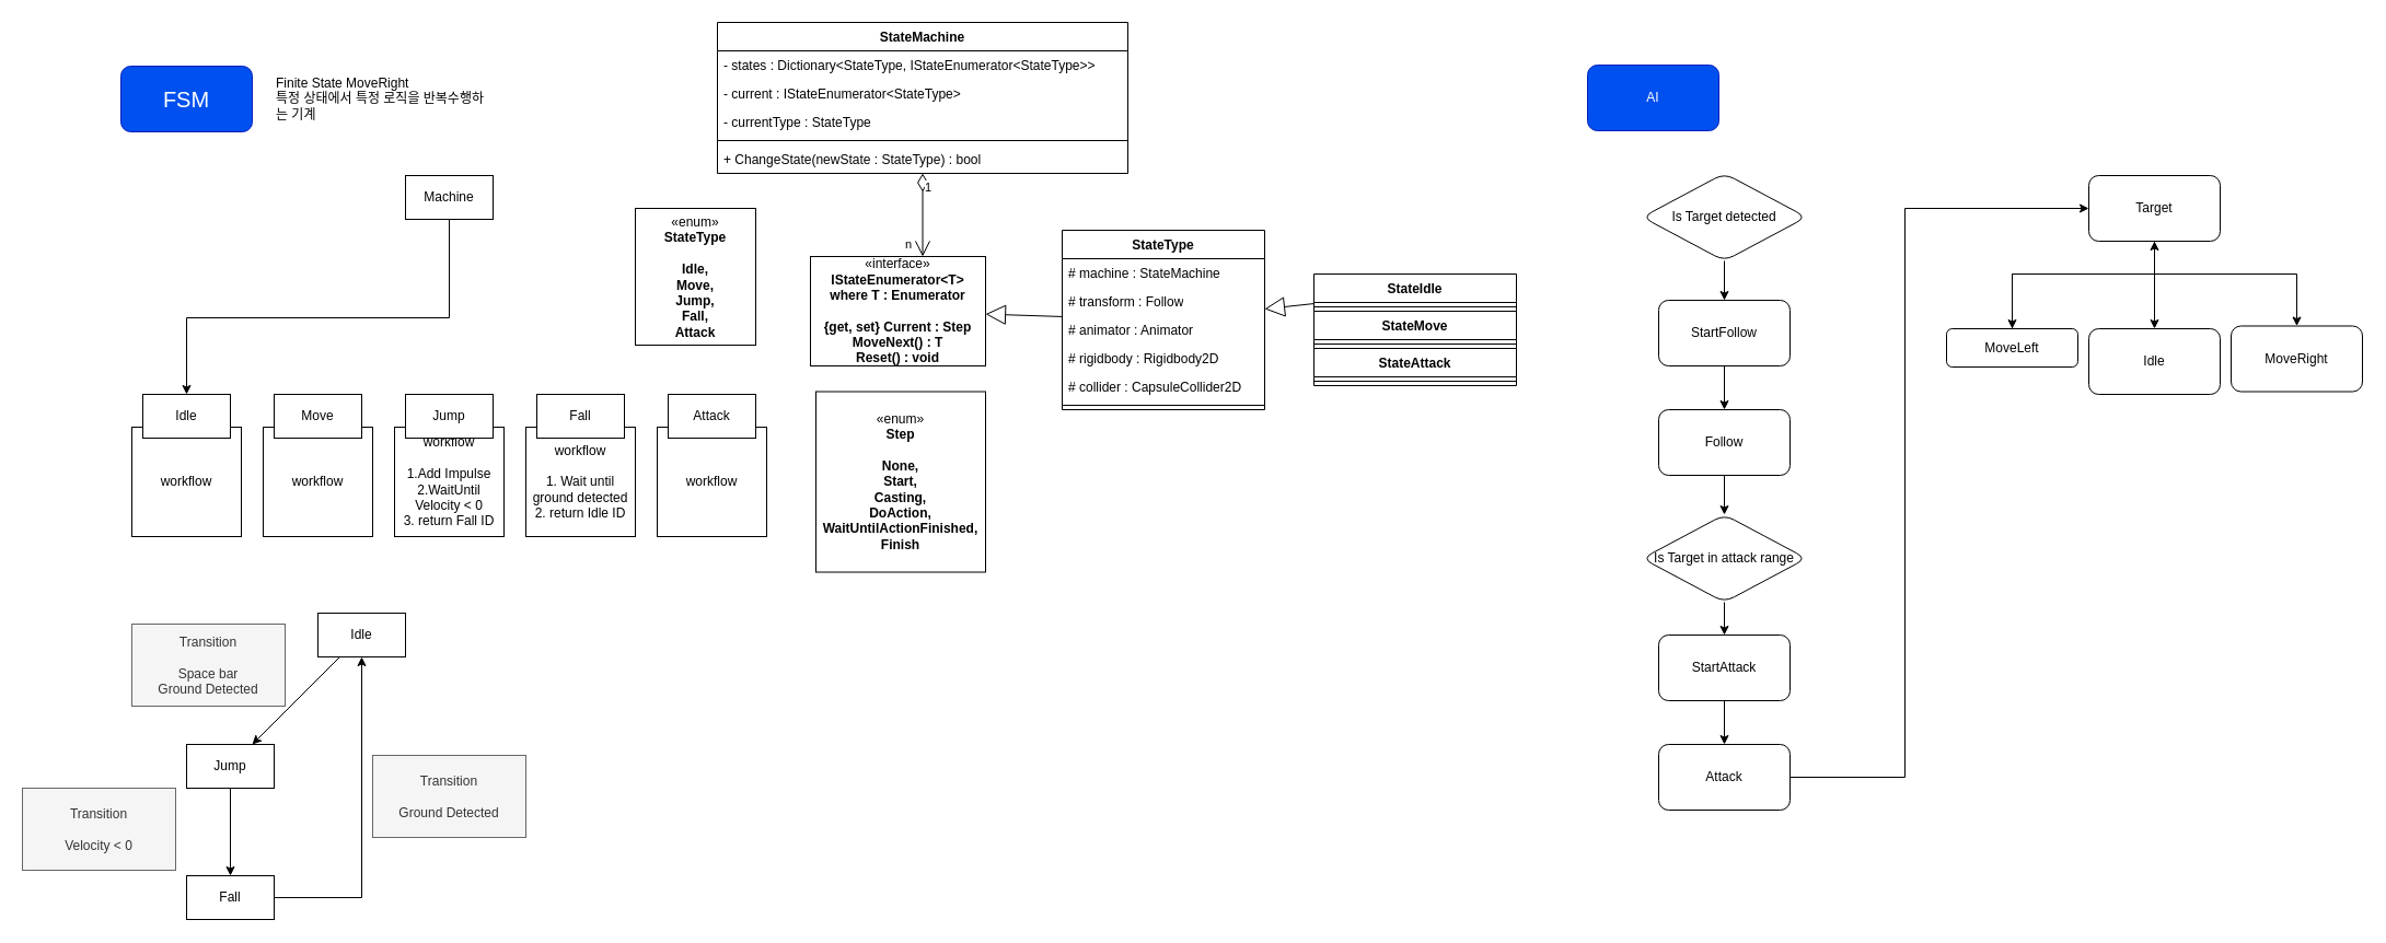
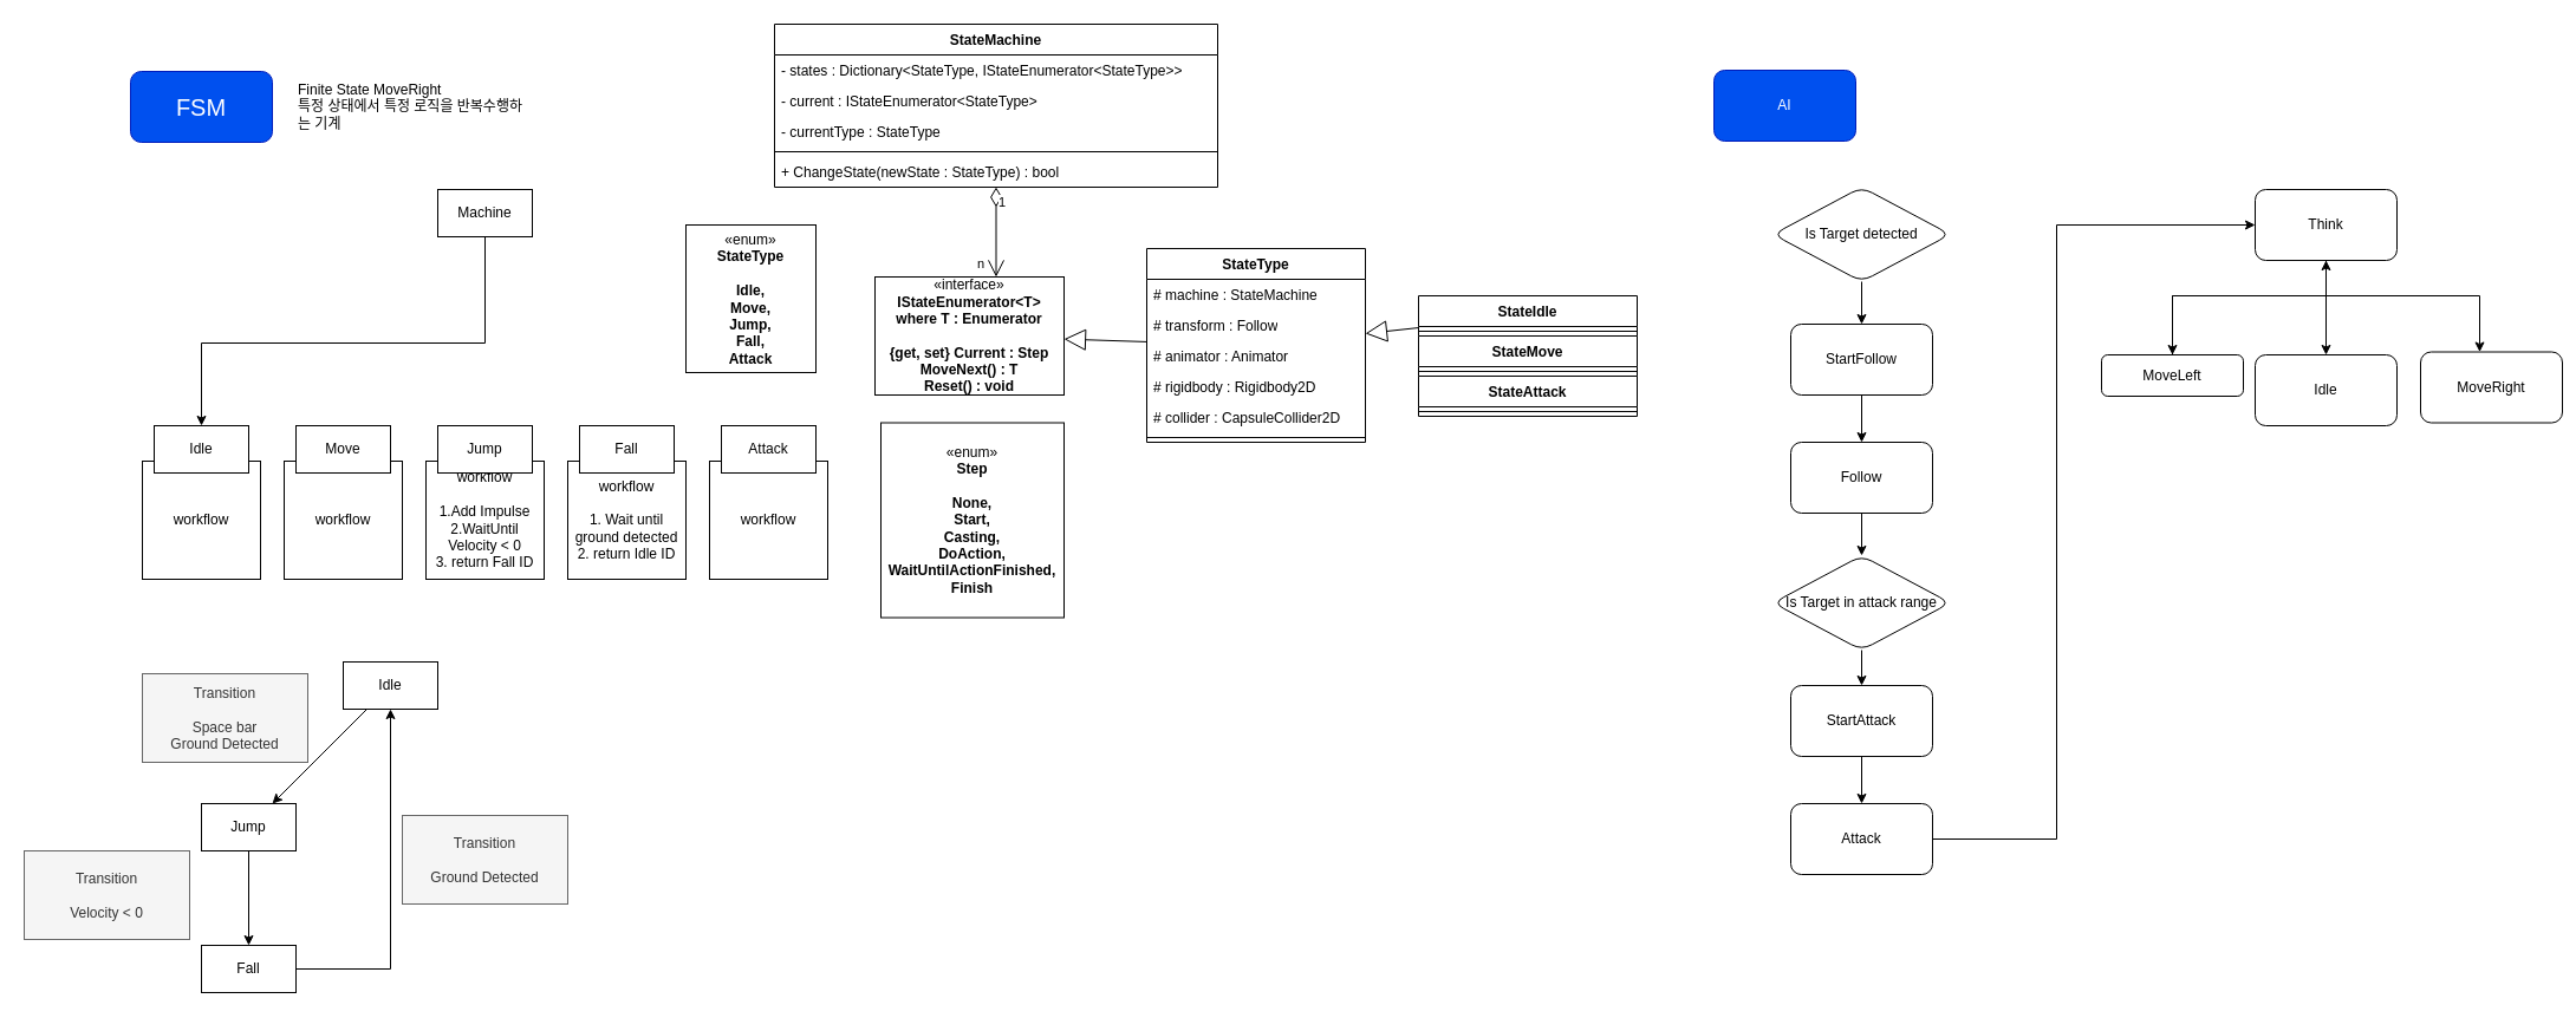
  <mxCell id="0" />
  <mxCell id="1" parent="0" />
  <mxCell id="2" value="workflow&lt;br&gt;&lt;br&gt;1. Wait until ground detected&lt;br&gt;2. return Idle ID" style="rounded=0;whiteSpace=wrap;html=1;" parent="1" vertex="1"><mxGeometry x="480" y="390" width="100" height="100" as="geometry" /></mxCell>
  <mxCell id="3" value="workflow" style="rounded=0;whiteSpace=wrap;html=1;" parent="1" vertex="1"><mxGeometry x="600" y="390" width="100" height="100" as="geometry" /></mxCell>
  <mxCell id="4" value="workflow&lt;br&gt;&lt;br&gt;1.Add Impulse&lt;br&gt;2.WaitUntil Velocity &amp;lt; 0&lt;br&gt;3. return Fall ID" style="rounded=0;whiteSpace=wrap;html=1;" parent="1" vertex="1"><mxGeometry x="360" y="390" width="100" height="100" as="geometry" /></mxCell>
  <mxCell id="5" value="workflow" style="rounded=0;whiteSpace=wrap;html=1;" parent="1" vertex="1"><mxGeometry x="240" y="390" width="100" height="100" as="geometry" /></mxCell>
  <mxCell id="6" value="workflow" style="rounded=0;whiteSpace=wrap;html=1;" parent="1" vertex="1"><mxGeometry x="120" y="390" width="100" height="100" as="geometry" /></mxCell>
  <mxCell id="7" value="FSM" style="rounded=1;whiteSpace=wrap;html=1;fillColor=#0050ef;fontColor=#ffffff;strokeColor=#001DBC;fontSize=20;" parent="1" vertex="1"><mxGeometry x="110" y="60" width="120" height="60" as="geometry" /></mxCell>
  <mxCell id="8" value="Finite State MoveRight&lt;br&gt;특정 상태에서 특정 로직을 반복수행하는 기계" style="text;html=1;strokeColor=none;fillColor=none;align=left;verticalAlign=middle;whiteSpace=wrap;rounded=0;" parent="1" vertex="1"><mxGeometry x="250" y="60" width="200" height="60" as="geometry" /></mxCell>
  <mxCell id="9" style="edgeStyle=orthogonalEdgeStyle;rounded=0;orthogonalLoop=1;jettySize=auto;html=1;entryX=0.5;entryY=0;entryDx=0;entryDy=0;" parent="1" source="10" target="11" edge="1"><mxGeometry relative="1" as="geometry"><Array as="points"><mxPoint x="410" y="290" /><mxPoint x="170" y="290" /></Array></mxGeometry></mxCell>
  <mxCell id="10" value="Machine" style="rounded=0;whiteSpace=wrap;html=1;" parent="1" vertex="1"><mxGeometry x="370" y="160" width="80" height="40" as="geometry" /></mxCell>
  <mxCell id="11" value="Idle" style="rounded=0;whiteSpace=wrap;html=1;" parent="1" vertex="1"><mxGeometry x="130" y="360" width="80" height="40" as="geometry" /></mxCell>
  <mxCell id="12" value="Move" style="rounded=0;whiteSpace=wrap;html=1;" parent="1" vertex="1"><mxGeometry x="250" y="360" width="80" height="40" as="geometry" /></mxCell>
  <mxCell id="13" value="Jump" style="rounded=0;whiteSpace=wrap;html=1;" parent="1" vertex="1"><mxGeometry x="370" y="360" width="80" height="40" as="geometry" /></mxCell>
  <mxCell id="14" value="Fall" style="rounded=0;whiteSpace=wrap;html=1;" parent="1" vertex="1"><mxGeometry x="490" y="360" width="80" height="40" as="geometry" /></mxCell>
  <mxCell id="15" value="Attack" style="rounded=0;whiteSpace=wrap;html=1;" parent="1" vertex="1"><mxGeometry x="610" y="360" width="80" height="40" as="geometry" /></mxCell>
  <mxCell id="16" value="Idle" style="rounded=0;whiteSpace=wrap;html=1;" parent="1" vertex="1"><mxGeometry x="290" y="560" width="80" height="40" as="geometry" /></mxCell>
  <mxCell id="17" style="edgeStyle=orthogonalEdgeStyle;rounded=0;orthogonalLoop=1;jettySize=auto;html=1;" parent="1" source="18" target="22" edge="1"><mxGeometry relative="1" as="geometry" /></mxCell>
  <mxCell id="18" value="Jump" style="rounded=0;whiteSpace=wrap;html=1;" parent="1" vertex="1"><mxGeometry x="170" y="680" width="80" height="40" as="geometry" /></mxCell>
  <mxCell id="19" value="" style="endArrow=classic;html=1;rounded=0;" parent="1" source="16" target="18" edge="1"><mxGeometry width="50" height="50" relative="1" as="geometry"><mxPoint x="490" y="640" as="sourcePoint" /><mxPoint x="540" y="590" as="targetPoint" /></mxGeometry></mxCell>
  <mxCell id="20" value="Transition&lt;br&gt;&lt;br&gt;Space bar&lt;br&gt;Ground Detected" style="text;html=1;strokeColor=#666666;fillColor=#f5f5f5;align=center;verticalAlign=middle;whiteSpace=wrap;rounded=0;fontColor=#333333;" parent="1" vertex="1"><mxGeometry x="120" y="570" width="140" height="75" as="geometry" /></mxCell>
  <mxCell id="21" style="edgeStyle=orthogonalEdgeStyle;rounded=0;orthogonalLoop=1;jettySize=auto;html=1;entryX=0.5;entryY=1;entryDx=0;entryDy=0;" parent="1" source="22" target="16" edge="1"><mxGeometry relative="1" as="geometry" /></mxCell>
  <mxCell id="22" value="Fall" style="rounded=0;whiteSpace=wrap;html=1;" parent="1" vertex="1"><mxGeometry x="170" y="800" width="80" height="40" as="geometry" /></mxCell>
  <mxCell id="23" value="Transition&lt;br&gt;&lt;br&gt;Velocity &amp;lt; 0" style="text;html=1;strokeColor=#666666;fillColor=#f5f5f5;align=center;verticalAlign=middle;whiteSpace=wrap;rounded=0;fontColor=#333333;" parent="1" vertex="1"><mxGeometry x="20" y="720" width="140" height="75" as="geometry" /></mxCell>
  <mxCell id="24" value="Transition&lt;br&gt;&lt;br&gt;Ground Detected" style="text;html=1;strokeColor=#666666;fillColor=#f5f5f5;align=center;verticalAlign=middle;whiteSpace=wrap;rounded=0;fontColor=#333333;" parent="1" vertex="1"><mxGeometry x="340" y="690" width="140" height="75" as="geometry" /></mxCell>
  <mxCell id="25" value="StateMachine" style="swimlane;fontStyle=1;align=center;verticalAlign=top;childLayout=stackLayout;horizontal=1;startSize=26;horizontalStack=0;resizeParent=1;resizeParentMax=0;resizeLast=0;collapsible=1;marginBottom=0;whiteSpace=wrap;html=1;" parent="1" vertex="1"><mxGeometry x="655" y="20" width="375" height="138" as="geometry" /></mxCell>
  <mxCell id="26" value="- states : Dictionary&amp;lt;StateType, IStateEnumerator&amp;lt;StateType&amp;gt;&amp;gt;" style="text;strokeColor=none;fillColor=none;align=left;verticalAlign=top;spacingLeft=4;spacingRight=4;overflow=hidden;rotatable=0;points=[[0,0.5],[1,0.5]];portConstraint=eastwest;whiteSpace=wrap;html=1;" parent="25" vertex="1"><mxGeometry y="26" width="375" height="26" as="geometry" /></mxCell>
  <mxCell id="27" value="- current : IStateEnumerator&amp;lt;StateType&amp;gt;" style="text;strokeColor=none;fillColor=none;align=left;verticalAlign=top;spacingLeft=4;spacingRight=4;overflow=hidden;rotatable=0;points=[[0,0.5],[1,0.5]];portConstraint=eastwest;whiteSpace=wrap;html=1;" parent="25" vertex="1"><mxGeometry y="52" width="375" height="26" as="geometry" /></mxCell>
  <mxCell id="28" value="- currentType : StateType" style="text;strokeColor=none;fillColor=none;align=left;verticalAlign=top;spacingLeft=4;spacingRight=4;overflow=hidden;rotatable=0;points=[[0,0.5],[1,0.5]];portConstraint=eastwest;whiteSpace=wrap;html=1;" parent="25" vertex="1"><mxGeometry y="78" width="375" height="26" as="geometry" /></mxCell>
  <mxCell id="29" value="" style="line;strokeWidth=1;fillColor=none;align=left;verticalAlign=middle;spacingTop=-1;spacingLeft=3;spacingRight=3;rotatable=0;labelPosition=right;points=[];portConstraint=eastwest;strokeColor=inherit;" parent="25" vertex="1"><mxGeometry y="104" width="375" height="8" as="geometry" /></mxCell>
  <mxCell id="30" value="+ ChangeState(newState : StateType) : bool" style="text;strokeColor=none;fillColor=none;align=left;verticalAlign=top;spacingLeft=4;spacingRight=4;overflow=hidden;rotatable=0;points=[[0,0.5],[1,0.5]];portConstraint=eastwest;whiteSpace=wrap;html=1;" parent="25" vertex="1"><mxGeometry y="112" width="375" height="26" as="geometry" /></mxCell>
  <mxCell id="31" value="«interface»&lt;br&gt;&lt;b&gt;IStateEnumerator&amp;lt;T&amp;gt;&lt;br&gt;where T : Enumerator&lt;br&gt;&lt;br&gt;{get, set} Current : Step&lt;br&gt;MoveNext() : T&lt;br&gt;Reset() : void&lt;br&gt;&lt;/b&gt;" style="html=1;whiteSpace=wrap;" parent="1" vertex="1"><mxGeometry x="740" y="234" width="160" height="100" as="geometry" /></mxCell>
  <mxCell id="32" value="" style="endArrow=block;endSize=16;endFill=0;html=1;rounded=0;" parent="1" source="34" target="31" edge="1"><mxGeometry width="160" relative="1" as="geometry"><mxPoint x="950" y="256.182" as="sourcePoint" /><mxPoint x="850" y="340" as="targetPoint" /></mxGeometry></mxCell>
  <mxCell id="33" value="«enum»&lt;br&gt;&lt;b&gt;StateType&lt;br&gt;&lt;br&gt;Idle,&lt;br&gt;Move,&lt;br&gt;Jump,&lt;br&gt;Fall,&lt;br&gt;Attack&lt;br&gt;&lt;/b&gt;" style="html=1;whiteSpace=wrap;" parent="1" vertex="1"><mxGeometry x="580" y="190" width="110" height="125" as="geometry" /></mxCell>
  <mxCell id="34" value="StateType" style="swimlane;fontStyle=1;align=center;verticalAlign=top;childLayout=stackLayout;horizontal=1;startSize=26;horizontalStack=0;resizeParent=1;resizeParentMax=0;resizeLast=0;collapsible=1;marginBottom=0;whiteSpace=wrap;html=1;" parent="1" vertex="1"><mxGeometry x="970" y="210" width="185" height="164" as="geometry" /></mxCell>
  <mxCell id="35" value="# machine : StateMachine" style="text;strokeColor=none;fillColor=none;align=left;verticalAlign=top;spacingLeft=4;spacingRight=4;overflow=hidden;rotatable=0;points=[[0,0.5],[1,0.5]];portConstraint=eastwest;whiteSpace=wrap;html=1;" parent="34" vertex="1"><mxGeometry y="26" width="185" height="26" as="geometry" /></mxCell>
  <mxCell id="36" value="# transform : Follow" style="text;strokeColor=none;fillColor=none;align=left;verticalAlign=top;spacingLeft=4;spacingRight=4;overflow=hidden;rotatable=0;points=[[0,0.5],[1,0.5]];portConstraint=eastwest;whiteSpace=wrap;html=1;" parent="34" vertex="1"><mxGeometry y="52" width="185" height="26" as="geometry" /></mxCell>
  <mxCell id="37" value="# animator : Animator" style="text;strokeColor=none;fillColor=none;align=left;verticalAlign=top;spacingLeft=4;spacingRight=4;overflow=hidden;rotatable=0;points=[[0,0.5],[1,0.5]];portConstraint=eastwest;whiteSpace=wrap;html=1;" parent="34" vertex="1"><mxGeometry y="78" width="185" height="26" as="geometry" /></mxCell>
  <mxCell id="38" value="# rigidbody : Rigidbody2D" style="text;strokeColor=none;fillColor=none;align=left;verticalAlign=top;spacingLeft=4;spacingRight=4;overflow=hidden;rotatable=0;points=[[0,0.5],[1,0.5]];portConstraint=eastwest;whiteSpace=wrap;html=1;" parent="34" vertex="1"><mxGeometry y="104" width="185" height="26" as="geometry" /></mxCell>
  <mxCell id="39" value="# collider : CapsuleCollider2D" style="text;strokeColor=none;fillColor=none;align=left;verticalAlign=top;spacingLeft=4;spacingRight=4;overflow=hidden;rotatable=0;points=[[0,0.5],[1,0.5]];portConstraint=eastwest;whiteSpace=wrap;html=1;" parent="34" vertex="1"><mxGeometry y="130" width="185" height="26" as="geometry" /></mxCell>
  <mxCell id="40" value="" style="line;strokeWidth=1;fillColor=none;align=left;verticalAlign=middle;spacingTop=-1;spacingLeft=3;spacingRight=3;rotatable=0;labelPosition=right;points=[];portConstraint=eastwest;strokeColor=inherit;" parent="34" vertex="1"><mxGeometry y="156" width="185" height="8" as="geometry" /></mxCell>
  <mxCell id="41" value="" style="endArrow=open;html=1;endSize=12;startArrow=diamondThin;startSize=14;startFill=0;edgeStyle=orthogonalEdgeStyle;rounded=0;" parent="1" source="25" target="31" edge="1"><mxGeometry relative="1" as="geometry"><mxPoint x="880" y="260" as="sourcePoint" /><mxPoint x="1040" y="260" as="targetPoint" /><Array as="points"><mxPoint x="820" y="121" /></Array></mxGeometry></mxCell>
  <mxCell id="42" value="1" style="edgeLabel;resizable=0;html=1;align=left;verticalAlign=top;" parent="41" connectable="0" vertex="1"><mxGeometry x="-1" relative="1" as="geometry" /></mxCell>
  <mxCell id="43" value="n" style="edgeLabel;resizable=0;html=1;align=right;verticalAlign=top;" parent="41" connectable="0" vertex="1"><mxGeometry x="1" relative="1" as="geometry"><mxPoint x="-10" y="-24" as="offset" /></mxGeometry></mxCell>
  <mxCell id="44" value="«enum»&lt;br&gt;&lt;b&gt;Step&lt;br&gt;&lt;br&gt;None,&lt;br&gt;Start,&lt;br&gt;Casting,&lt;br&gt;DoAction,&lt;br&gt;WaitUntilActionFinished,&lt;br&gt;Finish&lt;br&gt;&lt;/b&gt;" style="html=1;whiteSpace=wrap;" parent="1" vertex="1"><mxGeometry x="745" y="357.5" width="155" height="165" as="geometry" /></mxCell>
  <mxCell id="45" value="StateIdle" style="swimlane;fontStyle=1;align=center;verticalAlign=top;childLayout=stackLayout;horizontal=1;startSize=26;horizontalStack=0;resizeParent=1;resizeParentMax=0;resizeLast=0;collapsible=1;marginBottom=0;whiteSpace=wrap;html=1;" parent="1" vertex="1"><mxGeometry x="1200" y="250" width="185" height="34" as="geometry" /></mxCell>
  <mxCell id="46" value="" style="line;strokeWidth=1;fillColor=none;align=left;verticalAlign=middle;spacingTop=-1;spacingLeft=3;spacingRight=3;rotatable=0;labelPosition=right;points=[];portConstraint=eastwest;strokeColor=inherit;" parent="45" vertex="1"><mxGeometry y="26" width="185" height="8" as="geometry" /></mxCell>
  <mxCell id="47" value="StateMove" style="swimlane;fontStyle=1;align=center;verticalAlign=top;childLayout=stackLayout;horizontal=1;startSize=26;horizontalStack=0;resizeParent=1;resizeParentMax=0;resizeLast=0;collapsible=1;marginBottom=0;whiteSpace=wrap;html=1;" parent="1" vertex="1"><mxGeometry x="1200" y="284" width="185" height="34" as="geometry" /></mxCell>
  <mxCell id="48" value="" style="line;strokeWidth=1;fillColor=none;align=left;verticalAlign=middle;spacingTop=-1;spacingLeft=3;spacingRight=3;rotatable=0;labelPosition=right;points=[];portConstraint=eastwest;strokeColor=inherit;" parent="47" vertex="1"><mxGeometry y="26" width="185" height="8" as="geometry" /></mxCell>
  <mxCell id="49" value="StateAttack" style="swimlane;fontStyle=1;align=center;verticalAlign=top;childLayout=stackLayout;horizontal=1;startSize=26;horizontalStack=0;resizeParent=1;resizeParentMax=0;resizeLast=0;collapsible=1;marginBottom=0;whiteSpace=wrap;html=1;" parent="1" vertex="1"><mxGeometry x="1200" y="318" width="185" height="34" as="geometry" /></mxCell>
  <mxCell id="50" value="" style="line;strokeWidth=1;fillColor=none;align=left;verticalAlign=middle;spacingTop=-1;spacingLeft=3;spacingRight=3;rotatable=0;labelPosition=right;points=[];portConstraint=eastwest;strokeColor=inherit;" parent="49" vertex="1"><mxGeometry y="26" width="185" height="8" as="geometry" /></mxCell>
  <mxCell id="51" value="" style="endArrow=block;endSize=16;endFill=0;html=1;rounded=0;" parent="1" source="45" target="34" edge="1"><mxGeometry width="160" relative="1" as="geometry"><mxPoint x="980" y="299" as="sourcePoint" /><mxPoint x="910" y="297" as="targetPoint" /></mxGeometry></mxCell>
  <mxCell id="52" value="AI" style="rounded=1;whiteSpace=wrap;html=1;fillColor=#0050ef;fontColor=#ffffff;strokeColor=#001DBC;" vertex="1" parent="1"><mxGeometry x="1450" y="59" width="120" height="60" as="geometry" /></mxCell>
  <mxCell id="53" style="edgeStyle=orthogonalEdgeStyle;rounded=0;orthogonalLoop=1;jettySize=auto;html=1;" edge="1" parent="1" source="56" target="58"><mxGeometry relative="1" as="geometry"><Array as="points"><mxPoint x="1968" y="250" /><mxPoint x="1838" y="250" /></Array></mxGeometry></mxCell>
  <mxCell id="54" style="edgeStyle=orthogonalEdgeStyle;rounded=0;orthogonalLoop=1;jettySize=auto;html=1;" edge="1" parent="1" source="56" target="59"><mxGeometry relative="1" as="geometry" /></mxCell>
  <mxCell id="55" style="edgeStyle=orthogonalEdgeStyle;rounded=0;orthogonalLoop=1;jettySize=auto;html=1;" edge="1" parent="1" source="56" target="60"><mxGeometry relative="1" as="geometry"><Array as="points"><mxPoint x="1968" y="250" /><mxPoint x="2098" y="250" /></Array></mxGeometry></mxCell>
- <mxCell id="56" value="Target" style="rounded=1;whiteSpace=wrap;html=1;" vertex="1" parent="1"><mxGeometry x="1908" y="160" width="120" height="60" as="geometry" /></mxCell>
+ <mxCell id="56" value="Think" style="rounded=1;whiteSpace=wrap;html=1;" vertex="1" parent="1"><mxGeometry x="1908" y="160" width="120" height="60" as="geometry" /></mxCell>
  <mxCell id="57" style="edgeStyle=orthogonalEdgeStyle;rounded=0;orthogonalLoop=1;jettySize=auto;html=1;entryX=0.5;entryY=1;entryDx=0;entryDy=0;" edge="1" parent="1" source="58" target="56"><mxGeometry relative="1" as="geometry"><Array as="points"><mxPoint x="1838" y="250" /><mxPoint x="1968" y="250" /></Array></mxGeometry></mxCell>
  <mxCell id="58" value="MoveLeft" style="rounded=1;whiteSpace=wrap;html=1;" vertex="1" parent="1"><mxGeometry x="1778" y="300" width="120" height="35" as="geometry" /></mxCell>
  <mxCell id="59" value="Idle" style="rounded=1;whiteSpace=wrap;html=1;" vertex="1" parent="1"><mxGeometry x="1908" y="300" width="120" height="60" as="geometry" /></mxCell>
- <mxCell id="60" value="MoveRight" style="rounded=1;whiteSpace=wrap;html=1;" vertex="1" parent="1"><mxGeometry x="2038" y="297.5" width="120" height="60" as="geometry" /></mxCell>
+ <mxCell id="60" value="MoveRight" style="rounded=1;whiteSpace=wrap;html=1;" vertex="1" parent="1"><mxGeometry x="2048" y="297.5" width="120" height="60" as="geometry" /></mxCell>
  <mxCell id="61" style="edgeStyle=orthogonalEdgeStyle;rounded=0;orthogonalLoop=1;jettySize=auto;html=1;entryX=0.5;entryY=0;entryDx=0;entryDy=0;" edge="1" parent="1" source="62" target="64"><mxGeometry relative="1" as="geometry" /></mxCell>
  <mxCell id="62" value="Is Target detected" style="rhombus;whiteSpace=wrap;html=1;rounded=1;" vertex="1" parent="1"><mxGeometry x="1500" y="158" width="150" height="80" as="geometry" /></mxCell>
  <mxCell id="63" style="edgeStyle=orthogonalEdgeStyle;rounded=0;orthogonalLoop=1;jettySize=auto;html=1;entryX=0.5;entryY=0;entryDx=0;entryDy=0;" edge="1" parent="1" source="64" target="66"><mxGeometry relative="1" as="geometry" /></mxCell>
  <mxCell id="64" value="StartFollow" style="rounded=1;whiteSpace=wrap;html=1;" vertex="1" parent="1"><mxGeometry x="1515" y="274" width="120" height="60" as="geometry" /></mxCell>
  <mxCell id="65" style="edgeStyle=orthogonalEdgeStyle;rounded=0;orthogonalLoop=1;jettySize=auto;html=1;" edge="1" parent="1" source="66" target="68"><mxGeometry relative="1" as="geometry" /></mxCell>
  <mxCell id="66" value="Follow" style="rounded=1;whiteSpace=wrap;html=1;" vertex="1" parent="1"><mxGeometry x="1515" y="374" width="120" height="60" as="geometry" /></mxCell>
  <mxCell id="67" style="edgeStyle=orthogonalEdgeStyle;rounded=0;orthogonalLoop=1;jettySize=auto;html=1;" edge="1" parent="1" source="68" target="70"><mxGeometry relative="1" as="geometry" /></mxCell>
  <mxCell id="68" value="Is Target in attack range" style="rhombus;whiteSpace=wrap;html=1;rounded=1;" vertex="1" parent="1"><mxGeometry x="1500" y="470" width="150" height="80" as="geometry" /></mxCell>
  <mxCell id="69" style="edgeStyle=orthogonalEdgeStyle;rounded=0;orthogonalLoop=1;jettySize=auto;html=1;entryX=0.5;entryY=0;entryDx=0;entryDy=0;" edge="1" source="70" target="72" parent="1"><mxGeometry relative="1" as="geometry" /></mxCell>
  <mxCell id="70" value="StartAttack" style="rounded=1;whiteSpace=wrap;html=1;" vertex="1" parent="1"><mxGeometry x="1515" y="580" width="120" height="60" as="geometry" /></mxCell>
  <mxCell id="71" style="edgeStyle=orthogonalEdgeStyle;rounded=0;orthogonalLoop=1;jettySize=auto;html=1;entryX=0;entryY=0.5;entryDx=0;entryDy=0;" edge="1" parent="1" source="72" target="56"><mxGeometry relative="1" as="geometry"><Array as="points"><mxPoint x="1740" y="710" /><mxPoint x="1740" y="190" /></Array></mxGeometry></mxCell>
  <mxCell id="72" value="Attack" style="rounded=1;whiteSpace=wrap;html=1;" vertex="1" parent="1"><mxGeometry x="1515" y="680" width="120" height="60" as="geometry" /></mxCell>
